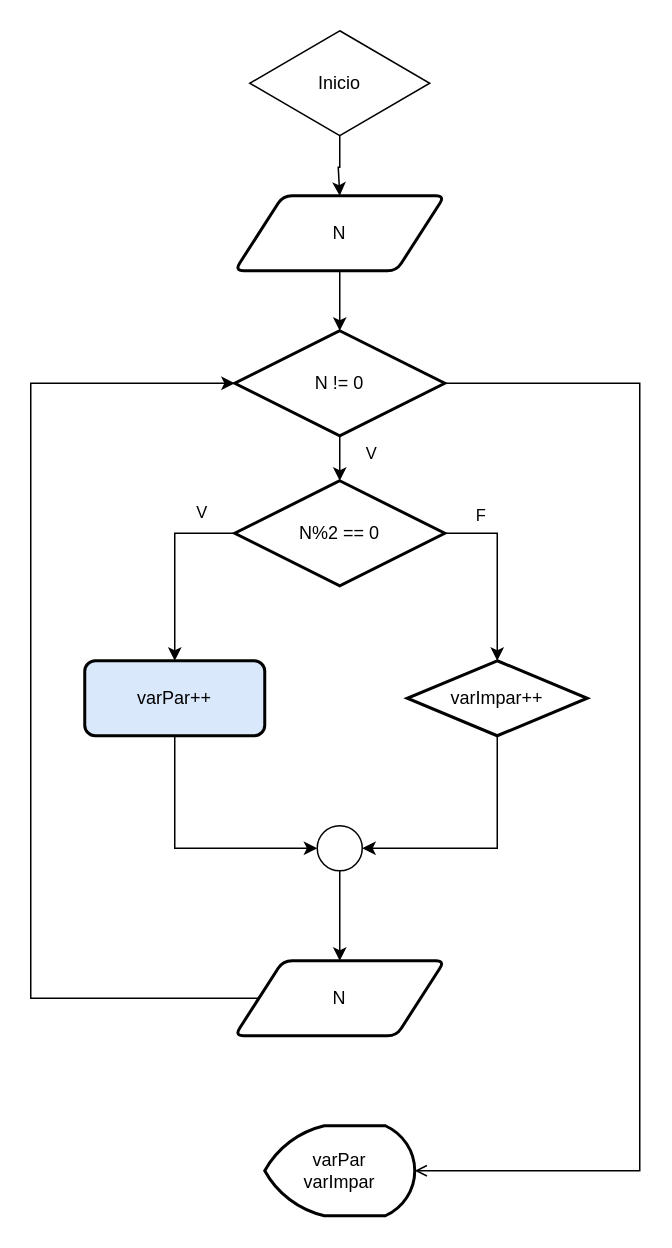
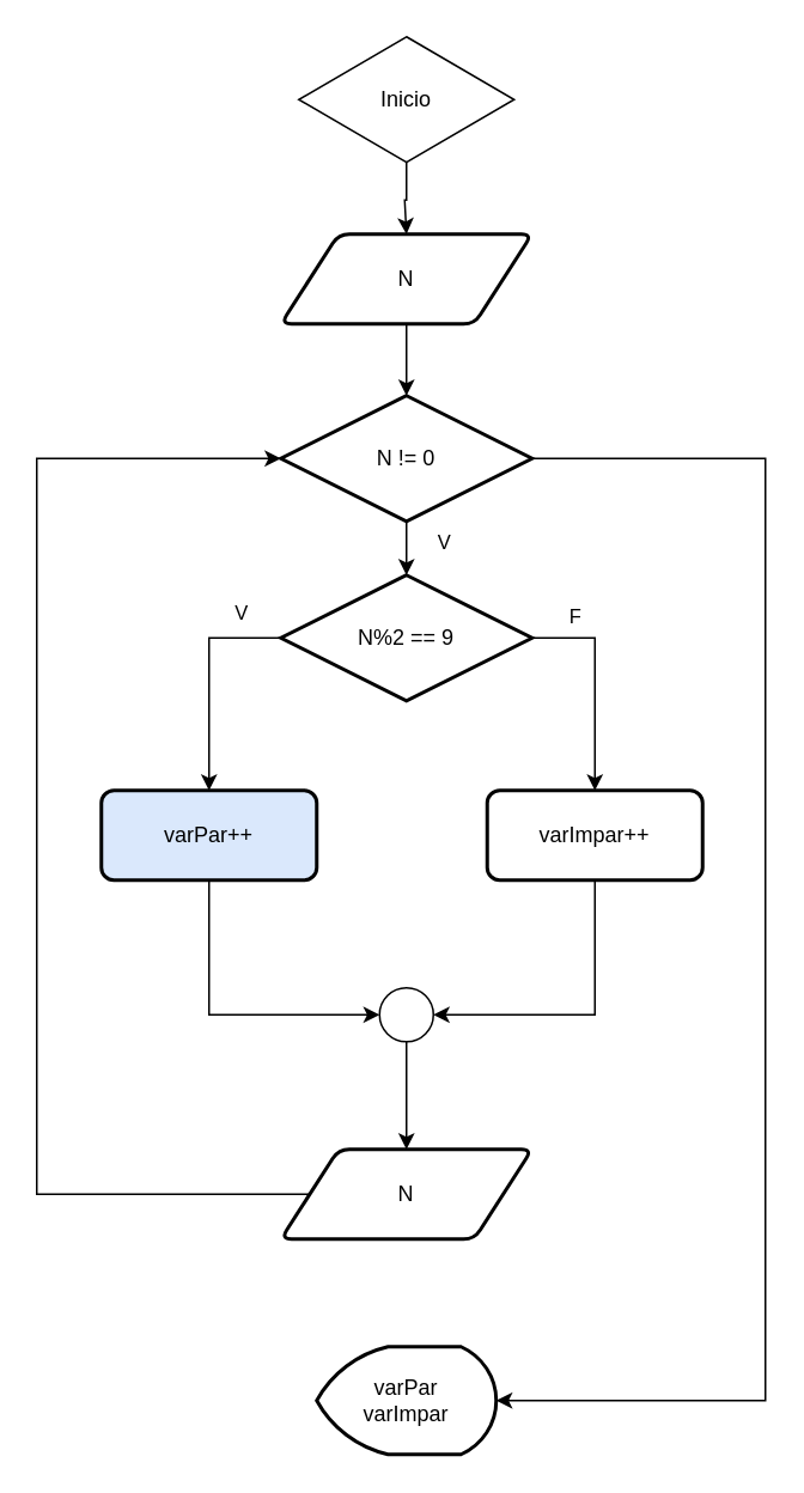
  <mxCell id="0" />
  <mxCell id="1" parent="0" />
  <mxCell id="2" value="Inicio" style="rhombus;whiteSpace=wrap;html=1;" parent="1" vertex="1"><mxGeometry x="166" y="20" width="120" height="70" as="geometry" /></mxCell>
  <mxCell id="3" style="edgeStyle=orthogonalEdgeStyle;rounded=0;orthogonalLoop=1;jettySize=auto;html=1;exitX=0.5;exitY=1;exitDx=0;exitDy=0;entryX=0.5;entryY=0;entryDx=0;entryDy=0;" parent="1" source="2" target="22" edge="1"><mxGeometry relative="1" as="geometry"><mxPoint x="225.1" y="131.88" as="targetPoint" /><Array as="points"><mxPoint x="226" y="111" /><mxPoint x="225" y="111" /><mxPoint x="225" y="130" /></Array></mxGeometry></mxCell>
  <mxCell id="4" value="N != 0" style="strokeWidth=2;html=1;shape=mxgraph.flowchart.decision;whiteSpace=wrap;" parent="1" vertex="1"><mxGeometry x="156" y="220" width="140" height="70" as="geometry" /></mxCell>
  <mxCell id="5" style="edgeStyle=orthogonalEdgeStyle;rounded=0;orthogonalLoop=1;jettySize=auto;html=1;exitX=0.5;exitY=1;exitDx=0;exitDy=0;entryX=0.5;entryY=0;entryDx=0;entryDy=0;entryPerimeter=0;" parent="1" source="22" target="4" edge="1"><mxGeometry relative="1" as="geometry"><mxPoint x="226" y="180" as="sourcePoint" /></mxGeometry></mxCell>
  <mxCell id="6" style="edgeStyle=orthogonalEdgeStyle;rounded=0;orthogonalLoop=1;jettySize=auto;html=1;exitX=0;exitY=0.5;exitDx=0;exitDy=0;exitPerimeter=0;entryX=0.5;entryY=0;entryDx=0;entryDy=0;" parent="1" source="9" target="12" edge="1"><mxGeometry relative="1" as="geometry" /></mxCell>
  <mxCell id="7" value="V" style="edgeLabel;html=1;align=center;verticalAlign=middle;resizable=0;points=[];" parent="6" vertex="1" connectable="0"><mxGeometry x="-0.635" y="3" relative="1" as="geometry"><mxPoint y="-18" as="offset" /></mxGeometry></mxCell>
  <mxCell id="8" style="edgeStyle=orthogonalEdgeStyle;rounded=0;orthogonalLoop=1;jettySize=auto;html=1;exitX=1;exitY=0.5;exitDx=0;exitDy=0;exitPerimeter=0;entryX=0.5;entryY=0;entryDx=0;entryDy=0;" parent="1" source="9" target="13" edge="1"><mxGeometry relative="1" as="geometry" /></mxCell>
- <mxCell id="9" value="N%2 == 0" style="strokeWidth=2;html=1;shape=mxgraph.flowchart.decision;whiteSpace=wrap;" parent="1" vertex="1"><mxGeometry x="156" y="320" width="140" height="70" as="geometry" /></mxCell>
+ <mxCell id="9" value="N%2 == 9" style="strokeWidth=2;html=1;shape=mxgraph.flowchart.decision;whiteSpace=wrap;" parent="1" vertex="1"><mxGeometry x="156" y="320" width="140" height="70" as="geometry" /></mxCell>
  <mxCell id="10" style="edgeStyle=orthogonalEdgeStyle;rounded=0;orthogonalLoop=1;jettySize=auto;html=1;exitX=0.5;exitY=1;exitDx=0;exitDy=0;exitPerimeter=0;entryX=0.5;entryY=0;entryDx=0;entryDy=0;entryPerimeter=0;" parent="1" source="4" target="9" edge="1"><mxGeometry relative="1" as="geometry" /></mxCell>
  <mxCell id="11" value="V" style="edgeLabel;html=1;align=center;verticalAlign=middle;resizable=0;points=[];" parent="10" vertex="1" connectable="0"><mxGeometry x="-0.293" y="2" relative="1" as="geometry"><mxPoint x="18" as="offset" /></mxGeometry></mxCell>
  <mxCell id="12" value="varPar++" style="rounded=1;whiteSpace=wrap;html=1;absoluteArcSize=1;arcSize=14;strokeWidth=2;fillColor=#dae8fc;" parent="1" vertex="1"><mxGeometry x="56" y="440" width="120" height="50" as="geometry" /></mxCell>
- <mxCell id="13" value="varImpar++" style="rhombus;whiteSpace=wrap;html=1;absoluteArcSize=1;arcSize=14;strokeWidth=2;" parent="1" vertex="1"><mxGeometry x="271" y="440" width="120" height="50" as="geometry" /></mxCell>
+ <mxCell id="13" value="varImpar++" style="rounded=1;whiteSpace=wrap;html=1;absoluteArcSize=1;arcSize=14;strokeWidth=2;" parent="1" vertex="1"><mxGeometry x="271" y="440" width="120" height="50" as="geometry" /></mxCell>
  <mxCell id="14" value="F&lt;span style=&quot;color: rgba(0, 0, 0, 0); font-family: monospace; font-size: 0px; text-align: start; background-color: rgb(251, 251, 251);&quot;&gt;%3CmxGraphModel%3E%3Croot%3E%3CmxCell%20id%3D%220%22%2F%3E%3CmxCell%20id%3D%221%22%20parent%3D%220%22%2F%3E%3CmxCell%20id%3D%222%22%20value%3D%22%22%20style%3D%22verticalLabelPosition%3Dbottom%3BverticalAlign%3Dtop%3Bhtml%3D1%3Bshape%3Dmxgraph.flowchart.on-page_reference%3B%22%20vertex%3D%221%22%20parent%3D%221%22%3E%3CmxGeometry%20x%3D%22380%22%20y%3D%22660%22%20width%3D%2240%22%20height%3D%2240%22%20as%3D%22geometry%22%2F%3E%3C%2FmxCell%3E%3C%2Froot%3E%3C%2FmxGraphModel%3E&lt;/span&gt;" style="edgeLabel;html=1;align=center;verticalAlign=middle;resizable=0;points=[];" parent="1" vertex="1" connectable="0"><mxGeometry x="296" y="340" as="geometry"><mxPoint x="23" y="2" as="offset" /></mxGeometry></mxCell>
  <mxCell id="15" value="" style="verticalLabelPosition=bottom;verticalAlign=top;html=1;shape=mxgraph.flowchart.on-page_reference;" parent="1" vertex="1"><mxGeometry x="211" y="550" width="30" height="30" as="geometry" /></mxCell>
  <mxCell id="16" style="edgeStyle=orthogonalEdgeStyle;rounded=0;orthogonalLoop=1;jettySize=auto;html=1;exitX=0.5;exitY=1;exitDx=0;exitDy=0;entryX=0;entryY=0.5;entryDx=0;entryDy=0;entryPerimeter=0;" parent="1" source="12" target="15" edge="1"><mxGeometry relative="1" as="geometry" /></mxCell>
  <mxCell id="17" style="edgeStyle=orthogonalEdgeStyle;rounded=0;orthogonalLoop=1;jettySize=auto;html=1;exitX=0.5;exitY=1;exitDx=0;exitDy=0;entryX=1;entryY=0.5;entryDx=0;entryDy=0;entryPerimeter=0;" parent="1" source="13" target="15" edge="1"><mxGeometry relative="1" as="geometry" /></mxCell>
  <mxCell id="18" style="edgeStyle=orthogonalEdgeStyle;rounded=0;orthogonalLoop=1;jettySize=auto;html=1;exitX=0.5;exitY=1;exitDx=0;exitDy=0;exitPerimeter=0;entryX=0.5;entryY=0;entryDx=0;entryDy=0;" parent="1" source="15" target="23" edge="1"><mxGeometry relative="1" as="geometry"><mxPoint x="226" y="653.32" as="targetPoint" /></mxGeometry></mxCell>
  <mxCell id="19" style="edgeStyle=orthogonalEdgeStyle;rounded=0;orthogonalLoop=1;jettySize=auto;html=1;exitX=0;exitY=0.5;exitDx=0;exitDy=0;entryX=0;entryY=0.5;entryDx=0;entryDy=0;entryPerimeter=0;" parent="1" source="23" target="4" edge="1"><mxGeometry relative="1" as="geometry"><Array as="points"><mxPoint x="20" y="665" /><mxPoint x="20" y="255" /></Array><mxPoint x="166" y="660" as="sourcePoint" /><mxPoint x="149.9" y="250" as="targetPoint" /></mxGeometry></mxCell>
  <mxCell id="20" value="varPar&lt;div&gt;varImpar&lt;/div&gt;" style="strokeWidth=2;html=1;shape=mxgraph.flowchart.display;whiteSpace=wrap;" parent="1" vertex="1"><mxGeometry x="176" y="750" width="100" height="60" as="geometry" /></mxCell>
- <mxCell id="21" style="edgeStyle=orthogonalEdgeStyle;rounded=0;orthogonalLoop=1;jettySize=auto;html=1;exitX=1;exitY=0.5;exitDx=0;exitDy=0;exitPerimeter=0;entryX=1;entryY=0.5;entryDx=0;entryDy=0;entryPerimeter=0;endArrow=open;" parent="1" source="4" target="20" edge="1"><mxGeometry relative="1" as="geometry"><Array as="points"><mxPoint x="426" y="255" /><mxPoint x="426" y="780" /></Array></mxGeometry></mxCell>
+ <mxCell id="21" style="edgeStyle=orthogonalEdgeStyle;rounded=0;orthogonalLoop=1;jettySize=auto;html=1;exitX=1;exitY=0.5;exitDx=0;exitDy=0;exitPerimeter=0;entryX=1;entryY=0.5;entryDx=0;entryDy=0;entryPerimeter=0;" parent="1" source="4" target="20" edge="1"><mxGeometry relative="1" as="geometry"><Array as="points"><mxPoint x="426" y="255" /><mxPoint x="426" y="780" /></Array></mxGeometry></mxCell>
  <mxCell id="22" value="N" style="shape=parallelogram;html=1;strokeWidth=2;perimeter=parallelogramPerimeter;whiteSpace=wrap;rounded=1;arcSize=12;size=0.23;" vertex="1" parent="1"><mxGeometry x="156" y="130" width="140" height="50" as="geometry" /></mxCell>
  <mxCell id="23" value="N" style="shape=parallelogram;html=1;strokeWidth=2;perimeter=parallelogramPerimeter;whiteSpace=wrap;rounded=1;arcSize=12;size=0.23;" vertex="1" parent="1"><mxGeometry x="156" y="640" width="140" height="50" as="geometry" /></mxCell>
